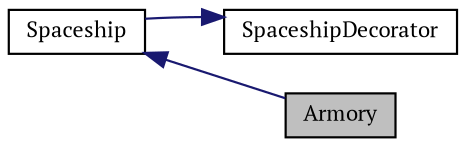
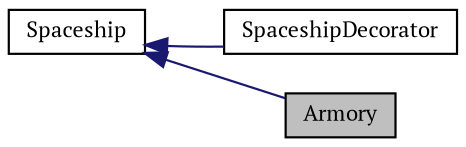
  digraph {
    fontname="PT Serif"
    rankdir=LR
    node [color=black fillcolor=white fontname="PT Serif" fontsize=10 shape=record style=filled]
    edge [color=midnightblue dir=back fontname="PT Serif" fontsize=10 labelfontname=Helvetica labelfontsize=10 style=solid]
    n1 [fillcolor=grey75 fontcolor=black height=0.2 label=Armory width=0.4]
    n2 [height=0.2 label=SpaceshipDecorator width=0.4]
    n3 [height=0.2 label=Spaceship width=0.4]
    n3 -> n1
-   n2 -> n3
+   n3 -> n2
  }
